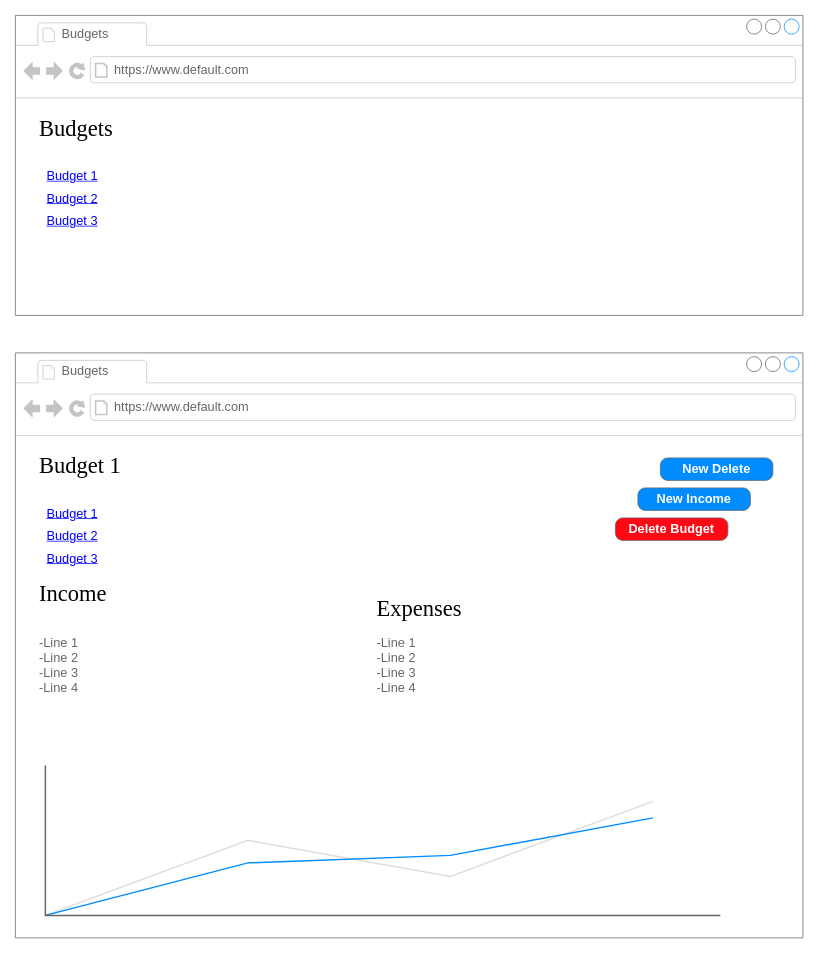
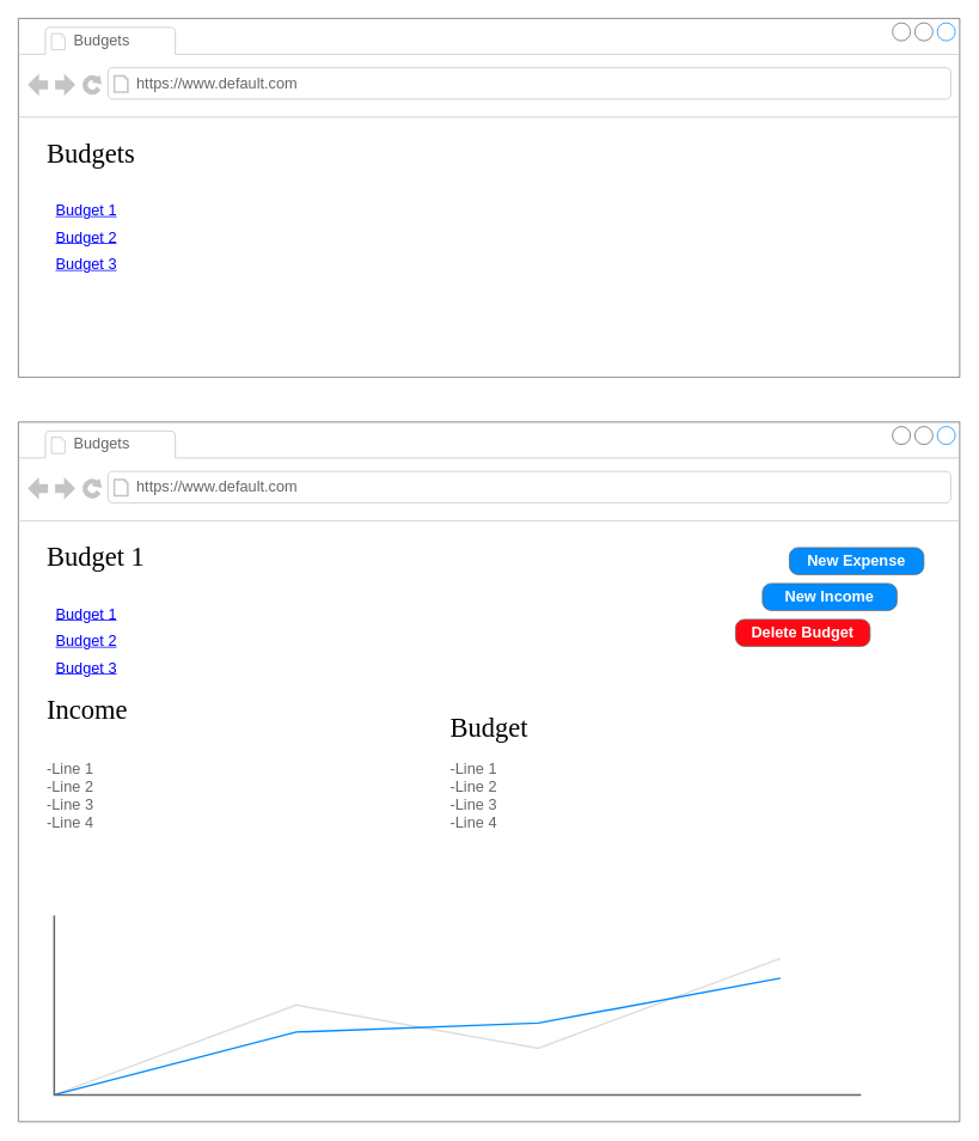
  <mxCell id="0" />
  <mxCell id="1" parent="0" />
  <mxCell id="2" value="" style="strokeWidth=1;shadow=0;dashed=0;align=center;html=1;shape=mxgraph.mockup.containers.browserWindow;rSize=0;strokeColor=#666666;mainText=,;recursiveResize=0;rounded=0;labelBackgroundColor=none;fontFamily=Verdana;fontSize=12" parent="1" vertex="1"><mxGeometry x="20" y="20" width="1050" height="400" as="geometry" /></mxCell>
  <mxCell id="3" value="Budgets" style="strokeWidth=1;shadow=0;dashed=0;align=center;html=1;shape=mxgraph.mockup.containers.anchor;fontSize=17;fontColor=#666666;align=left;" parent="2" vertex="1"><mxGeometry x="60" y="12" width="110" height="26" as="geometry" /></mxCell>
  <mxCell id="4" value="https://www.default.com" style="strokeWidth=1;shadow=0;dashed=0;align=center;html=1;shape=mxgraph.mockup.containers.anchor;rSize=0;fontSize=17;fontColor=#666666;align=left;" parent="2" vertex="1"><mxGeometry x="130" y="60" width="250" height="26" as="geometry" /></mxCell>
  <mxCell id="5" value="Budget 1" style="shape=rectangle;strokeColor=none;fillColor=none;linkText=;fontSize=17;fontColor=#0000ff;fontStyle=4;html=1;align=left;" vertex="1" parent="2"><mxGeometry x="40" y="200" width="150" height="30" as="geometry" /></mxCell>
  <mxCell id="6" value="Budget 2" style="shape=rectangle;strokeColor=none;fillColor=none;linkText=;fontSize=17;fontColor=#0000ff;fontStyle=4;html=1;align=left;" vertex="1" parent="2"><mxGeometry x="40" y="230" width="150" height="30" as="geometry" /></mxCell>
  <mxCell id="7" value="Budget 3" style="shape=rectangle;strokeColor=none;fillColor=none;linkText=;fontSize=17;fontColor=#0000ff;fontStyle=4;html=1;align=left;" vertex="1" parent="2"><mxGeometry x="40" y="260" width="150" height="30" as="geometry" /></mxCell>
  <mxCell id="8" value="Budgets" style="text;html=1;points=[];align=left;verticalAlign=top;spacingTop=-4;fontSize=30;fontFamily=Verdana" vertex="1" parent="2"><mxGeometry x="30" y="130" width="340" height="50" as="geometry" /></mxCell>
  <mxCell id="9" value="" style="strokeWidth=1;shadow=0;dashed=0;align=center;html=1;shape=mxgraph.mockup.containers.browserWindow;rSize=0;strokeColor=#666666;mainText=,;recursiveResize=0;rounded=0;labelBackgroundColor=none;fontFamily=Verdana;fontSize=12" vertex="1" parent="1"><mxGeometry x="20" y="470" width="1050" height="780" as="geometry" /></mxCell>
  <mxCell id="10" value="Budgets" style="strokeWidth=1;shadow=0;dashed=0;align=center;html=1;shape=mxgraph.mockup.containers.anchor;fontSize=17;fontColor=#666666;align=left;" vertex="1" parent="9"><mxGeometry x="60" y="12" width="110" height="26" as="geometry" /></mxCell>
  <mxCell id="11" value="https://www.default.com" style="strokeWidth=1;shadow=0;dashed=0;align=center;html=1;shape=mxgraph.mockup.containers.anchor;rSize=0;fontSize=17;fontColor=#666666;align=left;" vertex="1" parent="9"><mxGeometry x="130" y="60" width="250" height="26" as="geometry" /></mxCell>
  <mxCell id="12" value="Budget 1" style="shape=rectangle;strokeColor=none;fillColor=none;linkText=;fontSize=17;fontColor=#0000ff;fontStyle=4;html=1;align=left;" vertex="1" parent="9"><mxGeometry x="40" y="200" width="150" height="30" as="geometry" /></mxCell>
  <mxCell id="13" value="Budget 2" style="shape=rectangle;strokeColor=none;fillColor=none;linkText=;fontSize=17;fontColor=#0000ff;fontStyle=4;html=1;align=left;" vertex="1" parent="9"><mxGeometry x="40" y="230" width="150" height="30" as="geometry" /></mxCell>
  <mxCell id="14" value="Budget 3" style="shape=rectangle;strokeColor=none;fillColor=none;linkText=;fontSize=17;fontColor=#0000ff;fontStyle=4;html=1;align=left;" vertex="1" parent="9"><mxGeometry x="40" y="260" width="150" height="30" as="geometry" /></mxCell>
  <mxCell id="15" value="Budget 1" style="text;html=1;points=[];align=left;verticalAlign=top;spacingTop=-4;fontSize=30;fontFamily=Verdana" vertex="1" parent="9"><mxGeometry x="30" y="130" width="340" height="50" as="geometry" /></mxCell>
- <mxCell id="16" value="New Delete" style="strokeWidth=1;shadow=0;dashed=0;align=center;html=1;shape=mxgraph.mockup.buttons.button;strokeColor=#666666;fontColor=#ffffff;mainText=;buttonStyle=round;fontSize=17;fontStyle=1;fillColor=#008cff;whiteSpace=wrap;" vertex="1" parent="9"><mxGeometry x="860" y="140" width="150" height="30" as="geometry" /></mxCell>
+ <mxCell id="16" value="New Expense" style="strokeWidth=1;shadow=0;dashed=0;align=center;html=1;shape=mxgraph.mockup.buttons.button;strokeColor=#666666;fontColor=#ffffff;mainText=;buttonStyle=round;fontSize=17;fontStyle=1;fillColor=#008cff;whiteSpace=wrap;" vertex="1" parent="9"><mxGeometry x="860" y="140" width="150" height="30" as="geometry" /></mxCell>
  <mxCell id="17" value="New Income" style="strokeWidth=1;shadow=0;dashed=0;align=center;html=1;shape=mxgraph.mockup.buttons.button;strokeColor=#666666;fontColor=#ffffff;mainText=;buttonStyle=round;fontSize=17;fontStyle=1;fillColor=#008cff;whiteSpace=wrap;" vertex="1" parent="9"><mxGeometry x="830" y="180" width="150" height="30" as="geometry" /></mxCell>
  <mxCell id="18" value="Delete Budget" style="strokeWidth=1;shadow=0;dashed=0;align=center;html=1;shape=mxgraph.mockup.buttons.button;strokeColor=#666666;fontColor=#ffffff;mainText=;buttonStyle=round;fontSize=17;fontStyle=1;fillColor=#FD0814;whiteSpace=wrap;" vertex="1" parent="9"><mxGeometry x="800" y="220" width="150" height="30" as="geometry" /></mxCell>
  <mxCell id="19" value="" style="verticalLabelPosition=bottom;shadow=0;dashed=0;align=center;html=1;verticalAlign=top;strokeWidth=1;shape=mxgraph.mockup.graphics.lineChart;strokeColor=none;strokeColor2=#666666;strokeColor3=#008cff;strokeColor4=#dddddd;" vertex="1" parent="9"><mxGeometry x="40" y="550" width="900" height="200" as="geometry" /></mxCell>
  <mxCell id="20" value="Income" style="text;html=1;points=[];align=left;verticalAlign=top;spacingTop=-4;fontSize=30;fontFamily=Verdana" vertex="1" parent="9"><mxGeometry x="30" y="300" width="340" height="50" as="geometry" /></mxCell>
- <mxCell id="21" value="Expenses" style="text;html=1;points=[];align=left;verticalAlign=top;spacingTop=-4;fontSize=30;fontFamily=Verdana" vertex="1" parent="9"><mxGeometry x="480" y="320" width="340" height="50" as="geometry" /></mxCell>
+ <mxCell id="21" value="Budget" style="text;html=1;points=[];align=left;verticalAlign=top;spacingTop=-4;fontSize=30;fontFamily=Verdana" vertex="1" parent="9"><mxGeometry x="480" y="320" width="340" height="50" as="geometry" /></mxCell>
  <mxCell id="22" value="-Line 1&#10;-Line 2&#10;-Line 3&#10;-Line 4" style="strokeWidth=1;shadow=0;dashed=0;align=center;html=1;shape=mxgraph.mockup.text.bulletedList;textColor=#666666;mainText=,,,,;textSize=17;bulletStyle=none;strokeColor=none;fillColor=none;align=left;verticalAlign=top;fontSize=17;fontColor=#666666;" vertex="1" parent="9"><mxGeometry x="30" y="370" width="150" height="135" as="geometry" /></mxCell>
  <mxCell id="23" value="-Line 1&#10;-Line 2&#10;-Line 3&#10;-Line 4" style="strokeWidth=1;shadow=0;dashed=0;align=center;html=1;shape=mxgraph.mockup.text.bulletedList;textColor=#666666;mainText=,,,,;textSize=17;bulletStyle=none;strokeColor=none;fillColor=none;align=left;verticalAlign=top;fontSize=17;fontColor=#666666;" vertex="1" parent="9"><mxGeometry x="480" y="370" width="150" height="135" as="geometry" /></mxCell>
